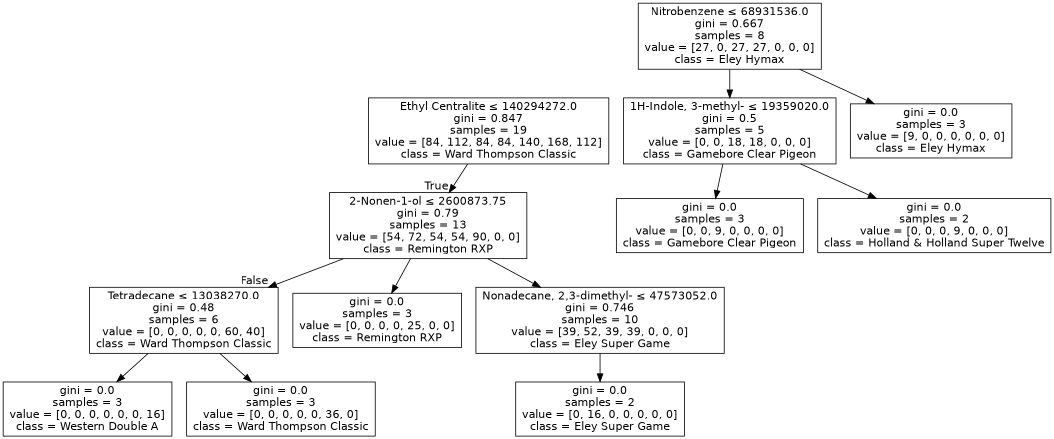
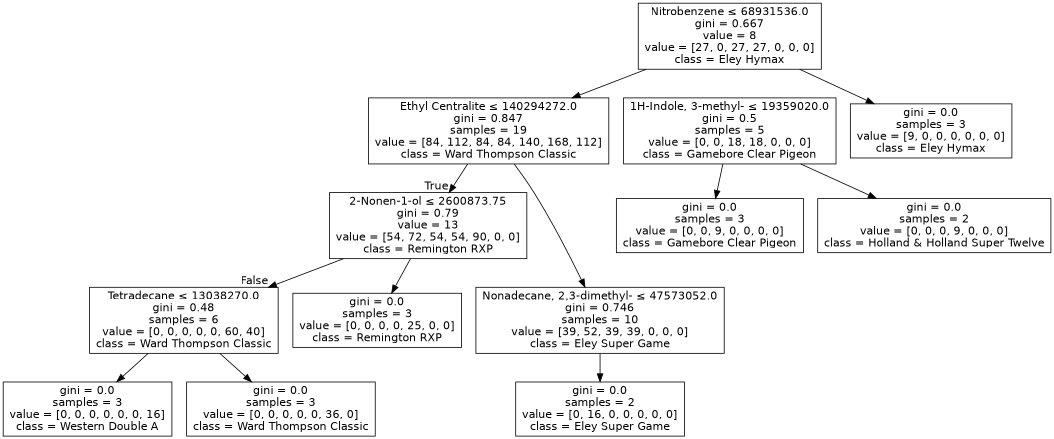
  digraph {
    node [fontname=helvetica shape=box]
    edge [fontname=helvetica]
    n1 [label=<Ethyl Centralite &le; 140294272.0<br/>gini = 0.847<br/>samples = 19<br/>value = [84, 112, 84, 84, 140, 168, 112]<br/>class = Ward Thompson Classic>]
-   n2 [label=<2-Nonen-1-ol &le; 2600873.75<br/>gini = 0.79<br/>samples = 13<br/>value = [54, 72, 54, 54, 90, 0, 0]<br/>class = Remington RXP>]
+   n2 [label=<2-Nonen-1-ol &le; 2600873.75<br/>gini = 0.79<br/>value = 13<br/>value = [54, 72, 54, 54, 90, 0, 0]<br/>class = Remington RXP>]
    n3 [label=<Tetradecane &le; 13038270.0<br/>gini = 0.48<br/>samples = 6<br/>value = [0, 0, 0, 0, 0, 60, 40]<br/>class = Ward Thompson Classic>]
    n4 [label=<Nonadecane, 2,3-dimethyl- &le; 47573052.0<br/>gini = 0.746<br/>samples = 10<br/>value = [39, 52, 39, 39, 0, 0, 0]<br/>class = Eley Super Game>]
    n5 [label=<gini = 0.0<br/>samples = 3<br/>value = [0, 0, 0, 0, 25, 0, 0]<br/>class = Remington RXP>]
    n6 [label=<gini = 0.0<br/>samples = 3<br/>value = [0, 0, 0, 0, 0, 0, 16]<br/>class = Western Double A>]
    n7 [label=<gini = 0.0<br/>samples = 3<br/>value = [0, 0, 0, 0, 0, 36, 0]<br/>class = Ward Thompson Classic>]
    n8 [label=<gini = 0.0<br/>samples = 2<br/>value = [0, 16, 0, 0, 0, 0, 0]<br/>class = Eley Super Game>]
-   n9 [label=<Nitrobenzene &le; 68931536.0<br/>gini = 0.667<br/>samples = 8<br/>value = [27, 0, 27, 27, 0, 0, 0]<br/>class = Eley Hymax>]
+   n9 [label=<Nitrobenzene &le; 68931536.0<br/>gini = 0.667<br/>value = 8<br/>value = [27, 0, 27, 27, 0, 0, 0]<br/>class = Eley Hymax>]
    n10 [label=<1H-Indole, 3-methyl- &le; 19359020.0<br/>gini = 0.5<br/>samples = 5<br/>value = [0, 0, 18, 18, 0, 0, 0]<br/>class = Gamebore Clear Pigeon>]
    n11 [label=<gini = 0.0<br/>samples = 3<br/>value = [9, 0, 0, 0, 0, 0, 0]<br/>class = Eley Hymax>]
    n12 [label=<gini = 0.0<br/>samples = 3<br/>value = [0, 0, 9, 0, 0, 0, 0]<br/>class = Gamebore Clear Pigeon>]
    n13 [label=<gini = 0.0<br/>samples = 2<br/>value = [0, 0, 0, 9, 0, 0, 0]<br/>class = Holland &amp; Holland Super Twelve>]
    n1 -> n2 [headlabel=True labelangle=45 labeldistance=2.5]
    n2 -> n3 [headlabel=False labelangle=-45 labeldistance=2.5]
-   n2 -> n4
+   n1 -> n4
    n2 -> n5
    n3 -> n6
    n3 -> n7
    n4 -> n8
-   n9 -> n10
+   n9 -> n1
    n9 -> n11
    n10 -> n12
    n10 -> n13
  }
